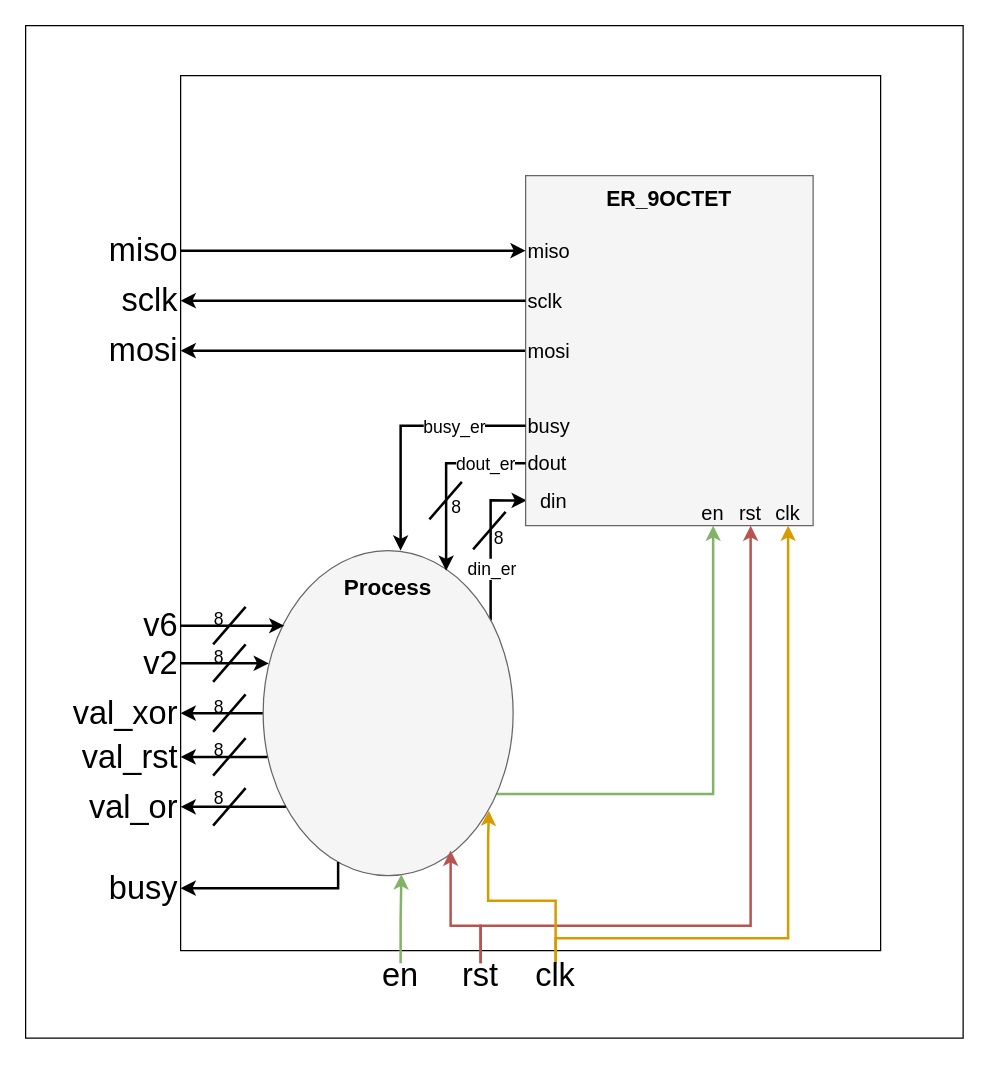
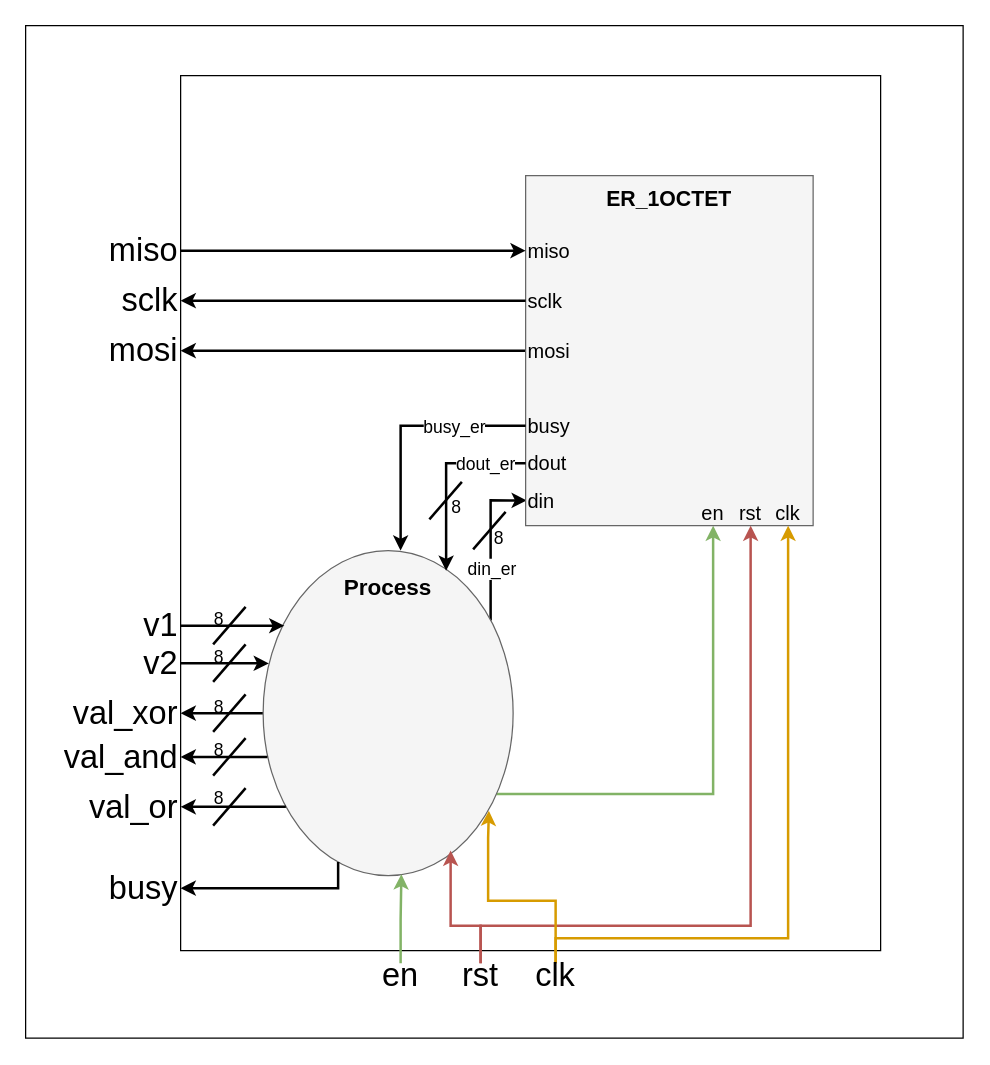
  <mxCell id="0" />
  <mxCell id="1" parent="0" />
  <mxCell id="2" value="" style="rounded=0;whiteSpace=wrap;html=1;" vertex="1" parent="1"><mxGeometry x="20" width="750" height="810" as="geometry" y="20" /></mxCell>
  <mxCell id="3" value="" style="rounded=0;whiteSpace=wrap;html=1;" parent="1" vertex="1"><mxGeometry x="144" y="60" width="560" height="700" as="geometry" /></mxCell>
  <mxCell id="4" style="edgeStyle=orthogonalEdgeStyle;rounded=0;orthogonalLoop=1;jettySize=auto;html=1;entryX=0.5;entryY=1;entryDx=0;entryDy=0;strokeWidth=2;exitX=0.932;exitY=0.749;exitDx=0;exitDy=0;exitPerimeter=0;fillColor=#d5e8d4;strokeColor=#82b366;" parent="1" source="8" target="22" edge="1"><mxGeometry relative="1" as="geometry" /></mxCell>
  <mxCell id="5" style="edgeStyle=orthogonalEdgeStyle;rounded=0;orthogonalLoop=1;jettySize=auto;html=1;entryX=0.004;entryY=0.928;entryDx=0;entryDy=0;entryPerimeter=0;strokeWidth=2;exitX=0.91;exitY=0.215;exitDx=0;exitDy=0;exitPerimeter=0;" parent="1" source="8" target="10" edge="1"><mxGeometry relative="1" as="geometry"><Array as="points"><mxPoint x="392" y="400" /></Array></mxGeometry></mxCell>
  <mxCell id="6" value="din_er" style="edgeLabel;html=1;align=center;verticalAlign=middle;resizable=0;points=[];fontSize=14;" vertex="1" connectable="0" parent="5"><mxGeometry x="-0.428" y="-2" relative="1" as="geometry"><mxPoint x="-2" y="-5" as="offset" /></mxGeometry></mxCell>
  <mxCell id="7" style="edgeStyle=orthogonalEdgeStyle;rounded=0;orthogonalLoop=1;jettySize=auto;html=1;entryX=1;entryY=0.5;entryDx=0;entryDy=0;strokeWidth=2;" edge="1" parent="1" source="8" target="48"><mxGeometry relative="1" as="geometry" /></mxCell>
  <mxCell id="8" value="" style="ellipse;whiteSpace=wrap;html=1;fillColor=#f5f5f5;strokeColor=#666666;fontColor=#333333;" parent="1" vertex="1"><mxGeometry x="210" y="440" width="200" height="260" as="geometry" /></mxCell>
  <mxCell id="9" style="edgeStyle=orthogonalEdgeStyle;rounded=0;orthogonalLoop=1;jettySize=auto;html=1;entryX=1;entryY=0.5;entryDx=0;entryDy=0;strokeWidth=2;" edge="1" parent="1" source="10" target="33"><mxGeometry relative="1" as="geometry" /></mxCell>
  <mxCell id="10" value="" style="rounded=0;whiteSpace=wrap;html=1;fillColor=#f5f5f5;strokeColor=#666666;fontColor=#333333;" parent="1" vertex="1"><mxGeometry x="420" y="140" width="230" height="280" as="geometry" /></mxCell>
- <mxCell id="11" value="&lt;b&gt;&lt;font style=&quot;font-size: 17px&quot;&gt;ER_9OCTET&lt;/font&gt;&lt;/b&gt;" style="text;html=1;strokeColor=none;fillColor=none;align=center;verticalAlign=middle;whiteSpace=wrap;rounded=0;" parent="1" vertex="1"><mxGeometry x="440" y="150" width="190" height="20" as="geometry" /></mxCell>
+ <mxCell id="11" value="&lt;b&gt;&lt;font style=&quot;font-size: 17px&quot;&gt;ER_1OCTET&lt;/font&gt;&lt;/b&gt;" style="text;html=1;strokeColor=none;fillColor=none;align=center;verticalAlign=middle;whiteSpace=wrap;rounded=0;" parent="1" vertex="1"><mxGeometry x="440" y="150" width="190" height="20" as="geometry" /></mxCell>
  <mxCell id="12" value="&lt;font style=&quot;font-size: 18px&quot;&gt;&lt;b&gt;Process&lt;/b&gt;&lt;/font&gt;" style="text;html=1;strokeColor=none;fillColor=none;align=center;verticalAlign=middle;whiteSpace=wrap;rounded=0;" parent="1" vertex="1"><mxGeometry x="290" y="460" width="40" height="20" as="geometry" /></mxCell>
  <mxCell id="13" style="edgeStyle=orthogonalEdgeStyle;rounded=0;orthogonalLoop=1;jettySize=auto;html=1;fillColor=#f8cecc;strokeColor=#b85450;strokeWidth=2;" parent="1" source="15" edge="1"><mxGeometry relative="1" as="geometry"><mxPoint x="600" y="420" as="targetPoint" /><Array as="points"><mxPoint x="384" y="740" /><mxPoint x="600" y="740" /><mxPoint x="600" y="420" /></Array></mxGeometry></mxCell>
  <mxCell id="14" style="edgeStyle=orthogonalEdgeStyle;rounded=0;orthogonalLoop=1;jettySize=auto;html=1;entryX=0.75;entryY=0.923;entryDx=0;entryDy=0;entryPerimeter=0;fillColor=#f8cecc;strokeColor=#b85450;strokeWidth=2;" parent="1" source="15" target="8" edge="1"><mxGeometry relative="1" as="geometry"><Array as="points"><mxPoint x="384" y="740" /><mxPoint x="360" y="740" /></Array></mxGeometry></mxCell>
  <mxCell id="15" value="&lt;font style=&quot;font-size: 26px&quot;&gt;rst&lt;/font&gt;" style="text;html=1;strokeColor=none;fillColor=none;align=center;verticalAlign=middle;whiteSpace=wrap;rounded=0;" parent="1" vertex="1"><mxGeometry x="364" y="770" width="40" height="20" as="geometry" /></mxCell>
  <mxCell id="16" style="edgeStyle=orthogonalEdgeStyle;rounded=0;orthogonalLoop=1;jettySize=auto;html=1;entryX=0.913;entryY=1;entryDx=0;entryDy=0;entryPerimeter=0;fillColor=#ffe6cc;strokeColor=#d79b00;strokeWidth=2;" parent="1" source="18" target="10" edge="1"><mxGeometry relative="1" as="geometry"><Array as="points"><mxPoint x="444" y="750" /><mxPoint x="630" y="750" /></Array></mxGeometry></mxCell>
  <mxCell id="17" style="edgeStyle=orthogonalEdgeStyle;rounded=0;orthogonalLoop=1;jettySize=auto;html=1;entryX=0.903;entryY=0.8;entryDx=0;entryDy=0;entryPerimeter=0;fillColor=#ffe6cc;strokeColor=#d79b00;strokeWidth=2;" parent="1" source="18" target="8" edge="1"><mxGeometry relative="1" as="geometry"><Array as="points"><mxPoint x="444" y="720" /><mxPoint x="390" y="720" /><mxPoint x="390" y="670" /><mxPoint x="391" y="670" /></Array></mxGeometry></mxCell>
  <mxCell id="18" value="&lt;font style=&quot;font-size: 26px&quot;&gt;clk&lt;/font&gt;" style="text;html=1;strokeColor=none;fillColor=none;align=center;verticalAlign=middle;whiteSpace=wrap;rounded=0;" parent="1" vertex="1"><mxGeometry x="424" y="770" width="40" height="20" as="geometry" /></mxCell>
  <mxCell id="19" style="edgeStyle=orthogonalEdgeStyle;rounded=0;orthogonalLoop=1;jettySize=auto;html=1;exitX=0.5;exitY=1;exitDx=0;exitDy=0;" parent="1" source="3" target="3" edge="1"><mxGeometry relative="1" as="geometry" /></mxCell>
  <mxCell id="20" value="&lt;font style=&quot;font-size: 16px&quot;&gt;clk&lt;/font&gt;" style="text;html=1;strokeColor=none;fillColor=none;align=center;verticalAlign=middle;whiteSpace=wrap;rounded=0;" parent="1" vertex="1"><mxGeometry x="610" y="400" width="40" height="20" as="geometry" /></mxCell>
  <mxCell id="21" value="&lt;font style=&quot;font-size: 16px&quot;&gt;rst&lt;/font&gt;" style="text;html=1;strokeColor=none;fillColor=none;align=center;verticalAlign=middle;whiteSpace=wrap;rounded=0;" parent="1" vertex="1"><mxGeometry x="580" y="400" width="40" height="20" as="geometry" /></mxCell>
  <mxCell id="22" value="&lt;font style=&quot;font-size: 16px&quot;&gt;en&lt;/font&gt;" style="text;html=1;strokeColor=none;fillColor=none;align=center;verticalAlign=middle;whiteSpace=wrap;rounded=0;" parent="1" vertex="1"><mxGeometry x="550" y="400" width="40" height="20" as="geometry" /></mxCell>
  <mxCell id="23" style="edgeStyle=orthogonalEdgeStyle;rounded=0;orthogonalLoop=1;jettySize=auto;html=1;entryX=0.553;entryY=0.996;entryDx=0;entryDy=0;entryPerimeter=0;strokeWidth=2;fillColor=#d5e8d4;strokeColor=#82b366;" parent="1" source="24" target="8" edge="1"><mxGeometry relative="1" as="geometry" /></mxCell>
  <mxCell id="24" value="&lt;font style=&quot;font-size: 26px&quot;&gt;en&lt;/font&gt;" style="text;html=1;strokeColor=none;fillColor=none;align=center;verticalAlign=middle;whiteSpace=wrap;rounded=0;" parent="1" vertex="1"><mxGeometry x="300" y="770" width="40" height="20" as="geometry" /></mxCell>
- <mxCell id="25" value="&lt;div align=&quot;left&quot; style=&quot;font-size: 15px&quot;&gt;&lt;font style=&quot;font-size: 16px&quot;&gt;din&lt;/font&gt;&lt;/div&gt;" style="text;html=1;strokeColor=none;fillColor=none;align=left;verticalAlign=middle;whiteSpace=wrap;rounded=0;" parent="1" vertex="1"><mxGeometry x="430" y="390" width="40" height="20" as="geometry" /></mxCell>
+ <mxCell id="25" value="&lt;div align=&quot;left&quot; style=&quot;font-size: 15px&quot;&gt;&lt;font style=&quot;font-size: 16px&quot;&gt;din&lt;/font&gt;&lt;/div&gt;" style="text;html=1;strokeColor=none;fillColor=none;align=left;verticalAlign=middle;whiteSpace=wrap;rounded=0;" parent="1" vertex="1"><mxGeometry x="420" y="390" width="40" height="20" as="geometry" /></mxCell>
  <mxCell id="26" value="" style="endArrow=none;html=1;strokeWidth=2;" parent="1" edge="1"><mxGeometry width="50" height="50" relative="1" as="geometry"><mxPoint x="378" y="439" as="sourcePoint" /><mxPoint x="404" y="409" as="targetPoint" /></mxGeometry></mxCell>
  <mxCell id="27" value="&lt;div align=&quot;left&quot; style=&quot;font-size: 15px&quot;&gt;&lt;font style=&quot;font-size: 16px&quot;&gt;miso&lt;/font&gt;&lt;/div&gt;" style="text;html=1;strokeColor=none;fillColor=none;align=left;verticalAlign=middle;whiteSpace=wrap;rounded=0;" vertex="1" parent="1"><mxGeometry x="420" y="190" width="40" height="20" as="geometry" /></mxCell>
  <mxCell id="28" style="edgeStyle=orthogonalEdgeStyle;rounded=0;orthogonalLoop=1;jettySize=auto;html=1;entryX=0;entryY=0.5;entryDx=0;entryDy=0;strokeWidth=2;" edge="1" parent="1" source="29" target="27"><mxGeometry relative="1" as="geometry" /></mxCell>
  <mxCell id="29" value="&lt;div align=&quot;right&quot;&gt;&lt;font style=&quot;font-size: 26px&quot;&gt;miso&lt;/font&gt;&lt;/div&gt;" style="text;html=1;strokeColor=none;fillColor=none;align=right;verticalAlign=middle;whiteSpace=wrap;rounded=0;" vertex="1" parent="1"><mxGeometry x="74" y="190" width="70" height="20" as="geometry" /></mxCell>
  <mxCell id="30" style="edgeStyle=orthogonalEdgeStyle;rounded=0;orthogonalLoop=1;jettySize=auto;html=1;strokeWidth=2;" edge="1" parent="1" source="31" target="32"><mxGeometry relative="1" as="geometry" /></mxCell>
  <mxCell id="31" value="&lt;div align=&quot;left&quot; style=&quot;font-size: 15px&quot;&gt;&lt;font style=&quot;font-size: 16px&quot;&gt;sclk&lt;/font&gt;&lt;/div&gt;" style="text;html=1;strokeColor=none;fillColor=none;align=left;verticalAlign=middle;whiteSpace=wrap;rounded=0;" vertex="1" parent="1"><mxGeometry x="420" y="230" width="40" height="20" as="geometry" /></mxCell>
  <mxCell id="32" value="&lt;div align=&quot;right&quot;&gt;&lt;font style=&quot;font-size: 26px&quot;&gt;sclk&lt;/font&gt;&lt;/div&gt;" style="text;html=1;strokeColor=none;fillColor=none;align=right;verticalAlign=middle;whiteSpace=wrap;rounded=0;" vertex="1" parent="1"><mxGeometry x="74" y="230" width="70" height="20" as="geometry" /></mxCell>
  <mxCell id="33" value="&lt;div align=&quot;right&quot;&gt;&lt;font style=&quot;font-size: 26px&quot;&gt;mosi&lt;/font&gt;&lt;/div&gt;" style="text;html=1;strokeColor=none;fillColor=none;align=right;verticalAlign=middle;whiteSpace=wrap;rounded=0;" vertex="1" parent="1"><mxGeometry x="74" y="270" width="70" height="20" as="geometry" /></mxCell>
  <mxCell id="34" value="&lt;div align=&quot;left&quot; style=&quot;font-size: 15px&quot;&gt;&lt;font style=&quot;font-size: 16px&quot;&gt;mosi&lt;/font&gt;&lt;/div&gt;" style="text;html=1;strokeColor=none;fillColor=none;align=left;verticalAlign=middle;whiteSpace=wrap;rounded=0;" vertex="1" parent="1"><mxGeometry x="420" y="270" width="40" height="20" as="geometry" /></mxCell>
  <mxCell id="35" style="edgeStyle=orthogonalEdgeStyle;rounded=0;orthogonalLoop=1;jettySize=auto;html=1;entryX=0.732;entryY=0.062;entryDx=0;entryDy=0;entryPerimeter=0;strokeWidth=2;" edge="1" parent="1" source="37" target="8"><mxGeometry relative="1" as="geometry" /></mxCell>
  <mxCell id="36" value="dout_er" style="edgeLabel;html=1;align=center;verticalAlign=middle;resizable=0;points=[];fontSize=14;" vertex="1" connectable="0" parent="35"><mxGeometry x="-0.433" relative="1" as="geometry"><mxPoint x="9" as="offset" /></mxGeometry></mxCell>
  <mxCell id="37" value="&lt;div align=&quot;left&quot; style=&quot;font-size: 15px&quot;&gt;&lt;font style=&quot;font-size: 16px&quot;&gt;dout&lt;/font&gt;&lt;/div&gt;" style="text;html=1;strokeColor=none;fillColor=none;align=left;verticalAlign=middle;whiteSpace=wrap;rounded=0;" vertex="1" parent="1"><mxGeometry x="420" y="360" width="40" height="20" as="geometry" /></mxCell>
  <mxCell id="38" value="" style="endArrow=none;html=1;strokeWidth=2;" edge="1" parent="1"><mxGeometry width="50" height="50" relative="1" as="geometry"><mxPoint x="343" y="415" as="sourcePoint" /><mxPoint x="369" y="385" as="targetPoint" /></mxGeometry></mxCell>
  <mxCell id="39" style="edgeStyle=orthogonalEdgeStyle;rounded=0;orthogonalLoop=1;jettySize=auto;html=1;entryX=0.55;entryY=0;entryDx=0;entryDy=0;entryPerimeter=0;strokeWidth=2;" edge="1" parent="1" source="41" target="8"><mxGeometry relative="1" as="geometry" /></mxCell>
  <mxCell id="40" value="busy_er" style="edgeLabel;html=1;align=center;verticalAlign=middle;resizable=0;points=[];fontSize=14;" vertex="1" connectable="0" parent="39"><mxGeometry x="-0.421" relative="1" as="geometry"><mxPoint as="offset" /></mxGeometry></mxCell>
  <mxCell id="41" value="&lt;div align=&quot;left&quot; style=&quot;font-size: 15px&quot;&gt;&lt;font style=&quot;font-size: 16px&quot;&gt;busy&lt;/font&gt;&lt;/div&gt;" style="text;html=1;strokeColor=none;fillColor=none;align=left;verticalAlign=middle;whiteSpace=wrap;rounded=0;" vertex="1" parent="1"><mxGeometry x="420" y="330" width="40" height="20" as="geometry" /></mxCell>
  <mxCell id="42" style="edgeStyle=orthogonalEdgeStyle;rounded=0;orthogonalLoop=1;jettySize=auto;html=1;entryX=0.085;entryY=0.231;entryDx=0;entryDy=0;entryPerimeter=0;strokeWidth=2;" edge="1" parent="1" source="43" target="8"><mxGeometry relative="1" as="geometry" /></mxCell>
- <mxCell id="43" value="&lt;div align=&quot;right&quot;&gt;&lt;font style=&quot;font-size: 26px&quot;&gt;v6&lt;/font&gt;&lt;/div&gt;" style="text;html=1;strokeColor=none;fillColor=none;align=right;verticalAlign=middle;whiteSpace=wrap;rounded=0;" vertex="1" parent="1"><mxGeometry x="74" y="490" width="70" height="20" as="geometry" /></mxCell>
+ <mxCell id="43" value="&lt;div align=&quot;right&quot;&gt;&lt;font style=&quot;font-size: 26px&quot;&gt;v1&lt;/font&gt;&lt;/div&gt;" style="text;html=1;strokeColor=none;fillColor=none;align=right;verticalAlign=middle;whiteSpace=wrap;rounded=0;" vertex="1" parent="1"><mxGeometry x="74" y="490" width="70" height="20" as="geometry" /></mxCell>
  <mxCell id="44" value="" style="endArrow=none;html=1;strokeWidth=2;" edge="1" parent="1"><mxGeometry width="50" height="50" relative="1" as="geometry"><mxPoint x="170" y="515" as="sourcePoint" /><mxPoint x="196" y="485" as="targetPoint" /></mxGeometry></mxCell>
  <mxCell id="45" style="edgeStyle=orthogonalEdgeStyle;rounded=0;orthogonalLoop=1;jettySize=auto;html=1;strokeWidth=2;entryX=0.023;entryY=0.347;entryDx=0;entryDy=0;entryPerimeter=0;" edge="1" parent="1" source="46" target="8"><mxGeometry relative="1" as="geometry"><mxPoint x="210" y="530" as="targetPoint" /></mxGeometry></mxCell>
  <mxCell id="46" value="&lt;div align=&quot;right&quot;&gt;&lt;font style=&quot;font-size: 26px&quot;&gt;v2&lt;/font&gt;&lt;/div&gt;" style="text;html=1;strokeColor=none;fillColor=none;align=right;verticalAlign=middle;whiteSpace=wrap;rounded=0;" vertex="1" parent="1"><mxGeometry x="74" y="520" width="70" height="20" as="geometry" /></mxCell>
  <mxCell id="47" value="" style="endArrow=none;html=1;strokeWidth=2;" edge="1" parent="1"><mxGeometry width="50" height="50" relative="1" as="geometry"><mxPoint x="170" y="545" as="sourcePoint" /><mxPoint x="196" y="515" as="targetPoint" /></mxGeometry></mxCell>
  <mxCell id="48" value="&lt;div align=&quot;right&quot;&gt;&lt;font style=&quot;font-size: 26px&quot;&gt;val_xor&lt;/font&gt;&lt;/div&gt;" style="text;html=1;strokeColor=none;fillColor=none;align=right;verticalAlign=middle;whiteSpace=wrap;rounded=0;" vertex="1" parent="1"><mxGeometry x="40" y="560" width="104" height="20" as="geometry" /></mxCell>
  <mxCell id="49" value="" style="endArrow=none;html=1;strokeWidth=2;" edge="1" parent="1"><mxGeometry width="50" height="50" relative="1" as="geometry"><mxPoint x="170" y="585" as="sourcePoint" /><mxPoint x="196" y="555" as="targetPoint" /></mxGeometry></mxCell>
  <mxCell id="50" style="edgeStyle=orthogonalEdgeStyle;rounded=0;orthogonalLoop=1;jettySize=auto;html=1;entryX=1;entryY=0.5;entryDx=0;entryDy=0;strokeWidth=2;exitX=0.017;exitY=0.635;exitDx=0;exitDy=0;exitPerimeter=0;" edge="1" parent="1" target="51" source="8"><mxGeometry relative="1" as="geometry"><mxPoint x="210" y="605" as="sourcePoint" /></mxGeometry></mxCell>
- <mxCell id="51" value="&lt;div align=&quot;right&quot;&gt;&lt;font style=&quot;font-size: 26px&quot;&gt;val_rst&lt;/font&gt;&lt;/div&gt;" style="text;html=1;strokeColor=none;fillColor=none;align=right;verticalAlign=middle;whiteSpace=wrap;rounded=0;" vertex="1" parent="1"><mxGeometry x="40" y="595" width="104" height="20" as="geometry" /></mxCell>
+ <mxCell id="51" value="&lt;div align=&quot;right&quot;&gt;&lt;font style=&quot;font-size: 26px&quot;&gt;val_and&lt;/font&gt;&lt;/div&gt;" style="text;html=1;strokeColor=none;fillColor=none;align=right;verticalAlign=middle;whiteSpace=wrap;rounded=0;" vertex="1" parent="1"><mxGeometry x="40" y="595" width="104" height="20" as="geometry" /></mxCell>
  <mxCell id="52" value="" style="endArrow=none;html=1;strokeWidth=2;" edge="1" parent="1"><mxGeometry width="50" height="50" relative="1" as="geometry"><mxPoint x="170" y="620" as="sourcePoint" /><mxPoint x="196" y="590" as="targetPoint" /></mxGeometry></mxCell>
  <mxCell id="53" style="edgeStyle=orthogonalEdgeStyle;rounded=0;orthogonalLoop=1;jettySize=auto;html=1;entryX=1;entryY=0.5;entryDx=0;entryDy=0;strokeWidth=2;exitX=0.091;exitY=0.788;exitDx=0;exitDy=0;exitPerimeter=0;" edge="1" parent="1" target="54" source="8"><mxGeometry relative="1" as="geometry"><mxPoint x="210" y="645" as="sourcePoint" /></mxGeometry></mxCell>
  <mxCell id="54" value="&lt;div align=&quot;right&quot;&gt;&lt;font style=&quot;font-size: 26px&quot;&gt;val_or&lt;/font&gt;&lt;/div&gt;" style="text;html=1;strokeColor=none;fillColor=none;align=right;verticalAlign=middle;whiteSpace=wrap;rounded=0;" vertex="1" parent="1"><mxGeometry x="40" y="635" width="104" height="20" as="geometry" /></mxCell>
  <mxCell id="55" value="" style="endArrow=none;html=1;strokeWidth=2;" edge="1" parent="1"><mxGeometry width="50" height="50" relative="1" as="geometry"><mxPoint x="170" y="660" as="sourcePoint" /><mxPoint x="196" y="630" as="targetPoint" /></mxGeometry></mxCell>
  <mxCell id="56" style="edgeStyle=orthogonalEdgeStyle;rounded=0;orthogonalLoop=1;jettySize=auto;html=1;entryX=1;entryY=0.5;entryDx=0;entryDy=0;strokeWidth=2;" edge="1" parent="1" target="57"><mxGeometry relative="1" as="geometry"><mxPoint x="270" y="689" as="sourcePoint" /><Array as="points"><mxPoint x="270" y="710" /></Array></mxGeometry></mxCell>
  <mxCell id="57" value="&lt;div align=&quot;right&quot;&gt;&lt;font style=&quot;font-size: 26px&quot;&gt;busy&lt;/font&gt;&lt;/div&gt;" style="text;html=1;strokeColor=none;fillColor=none;align=right;verticalAlign=middle;whiteSpace=wrap;rounded=0;" vertex="1" parent="1"><mxGeometry x="40" y="700" width="104" height="20" as="geometry" /></mxCell>
  <mxCell id="58" value="8" style="text;html=1;strokeColor=none;fillColor=none;align=center;verticalAlign=top;whiteSpace=wrap;rounded=0;fontSize=14;" vertex="1" parent="1"><mxGeometry x="170" y="480" width="10" height="20" as="geometry" /></mxCell>
  <mxCell id="59" value="8" style="text;html=1;strokeColor=none;fillColor=none;align=center;verticalAlign=top;whiteSpace=wrap;rounded=0;fontSize=14;" vertex="1" parent="1"><mxGeometry x="170" y="510" width="10" height="20" as="geometry" /></mxCell>
  <mxCell id="60" value="8" style="text;html=1;strokeColor=none;fillColor=none;align=center;verticalAlign=top;whiteSpace=wrap;rounded=0;fontSize=14;" vertex="1" parent="1"><mxGeometry x="170" y="550" width="10" height="20" as="geometry" /></mxCell>
  <mxCell id="61" value="8" style="text;html=1;strokeColor=none;fillColor=none;align=center;verticalAlign=top;whiteSpace=wrap;rounded=0;fontSize=14;" vertex="1" parent="1"><mxGeometry x="170" y="585" width="10" height="20" as="geometry" /></mxCell>
  <mxCell id="62" value="8" style="text;html=1;strokeColor=none;fillColor=none;align=center;verticalAlign=top;whiteSpace=wrap;rounded=0;fontSize=14;" vertex="1" parent="1"><mxGeometry x="170" y="623" width="10" height="20" as="geometry" /></mxCell>
  <mxCell id="63" value="8" style="text;html=1;strokeColor=none;fillColor=none;align=center;verticalAlign=top;whiteSpace=wrap;rounded=0;fontSize=14;" vertex="1" parent="1"><mxGeometry x="360" y="390" width="10" height="20" as="geometry" /></mxCell>
  <mxCell id="64" value="8" style="text;html=1;strokeColor=none;fillColor=none;align=center;verticalAlign=top;whiteSpace=wrap;rounded=0;fontSize=14;" vertex="1" parent="1"><mxGeometry x="394" y="415" width="10" height="20" as="geometry" /></mxCell>
